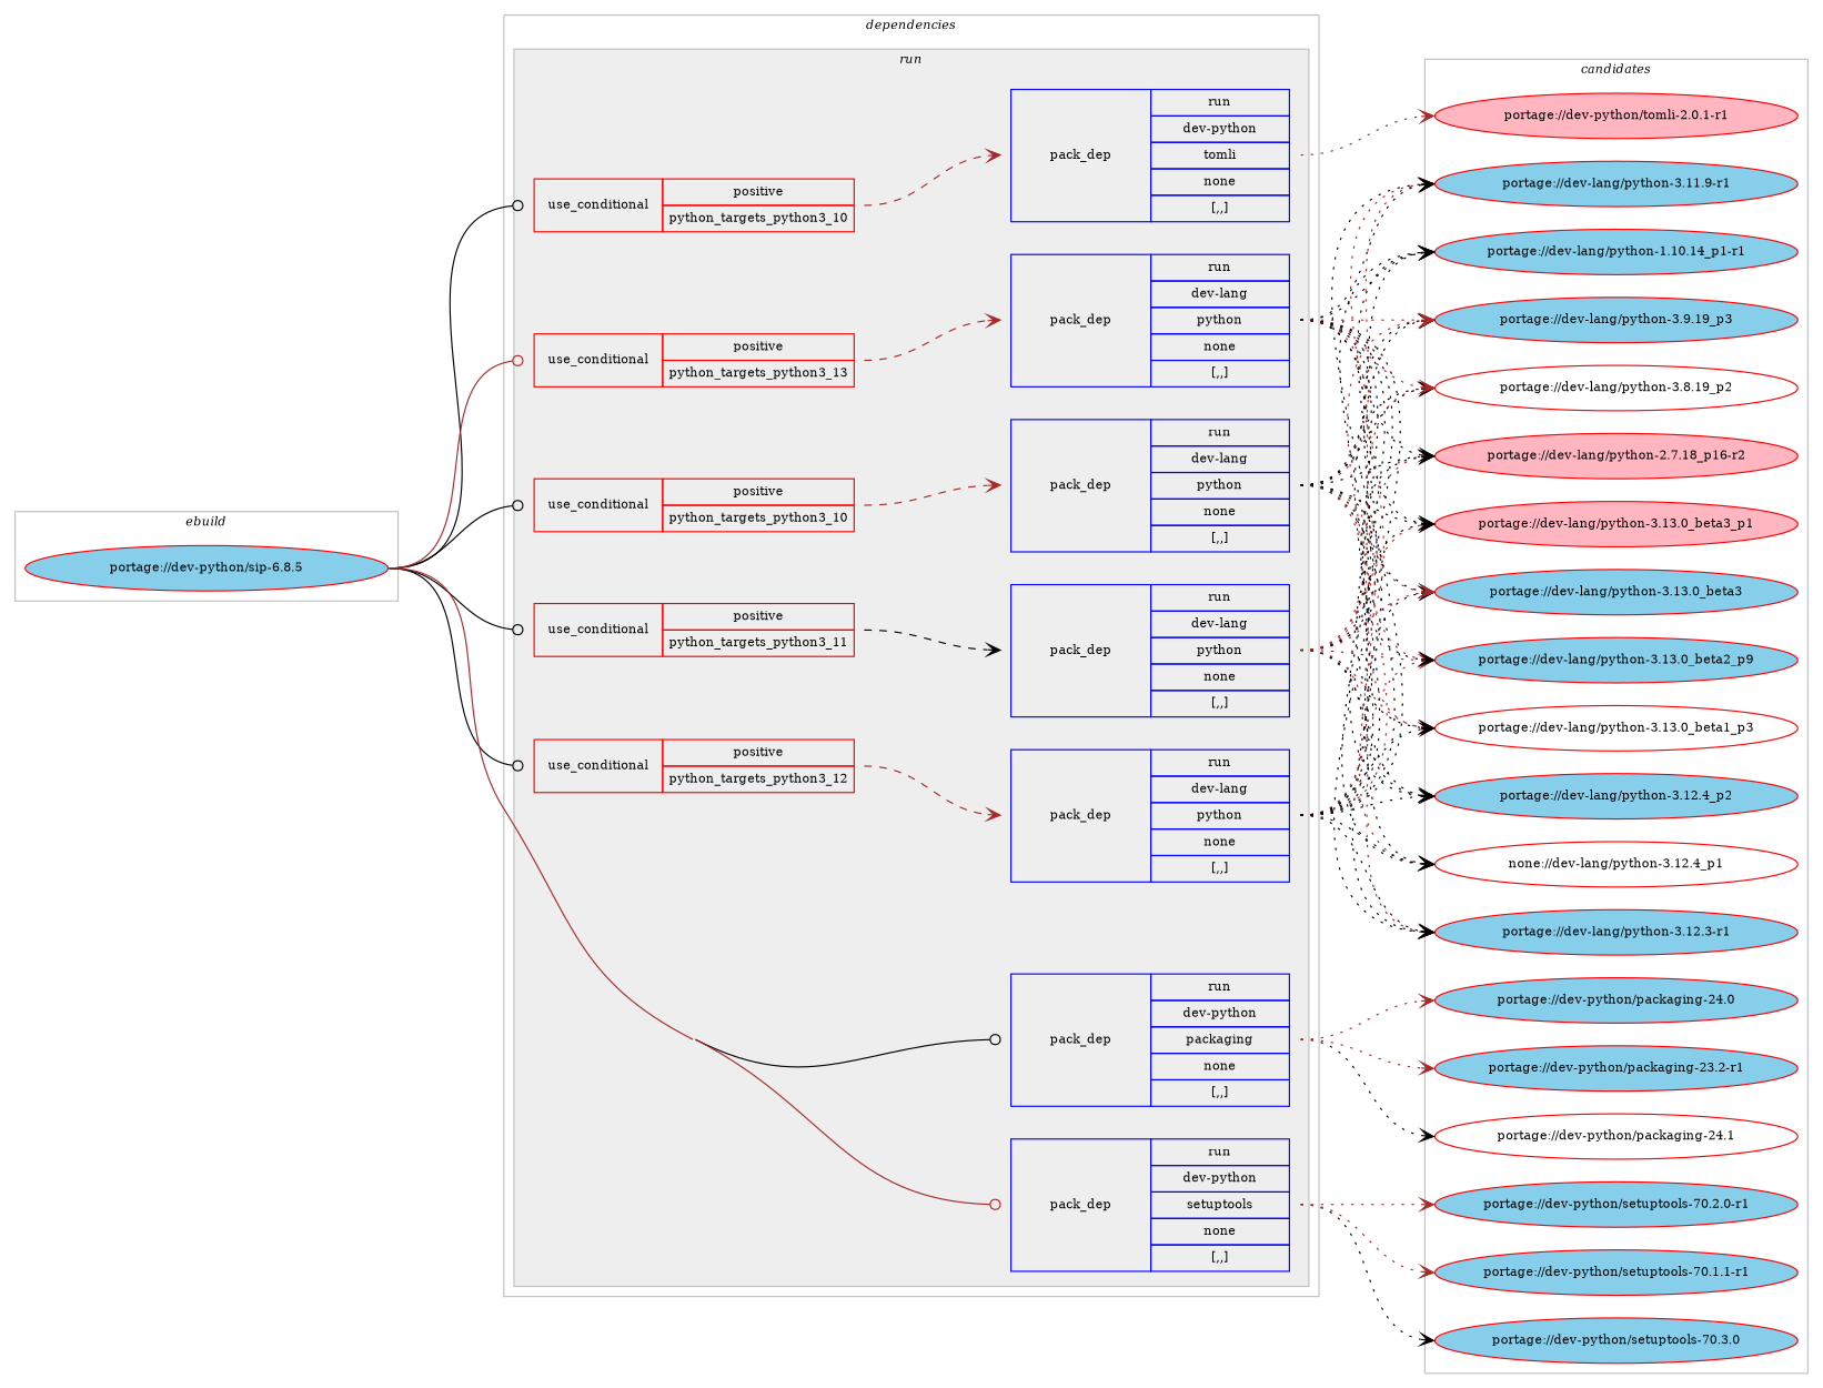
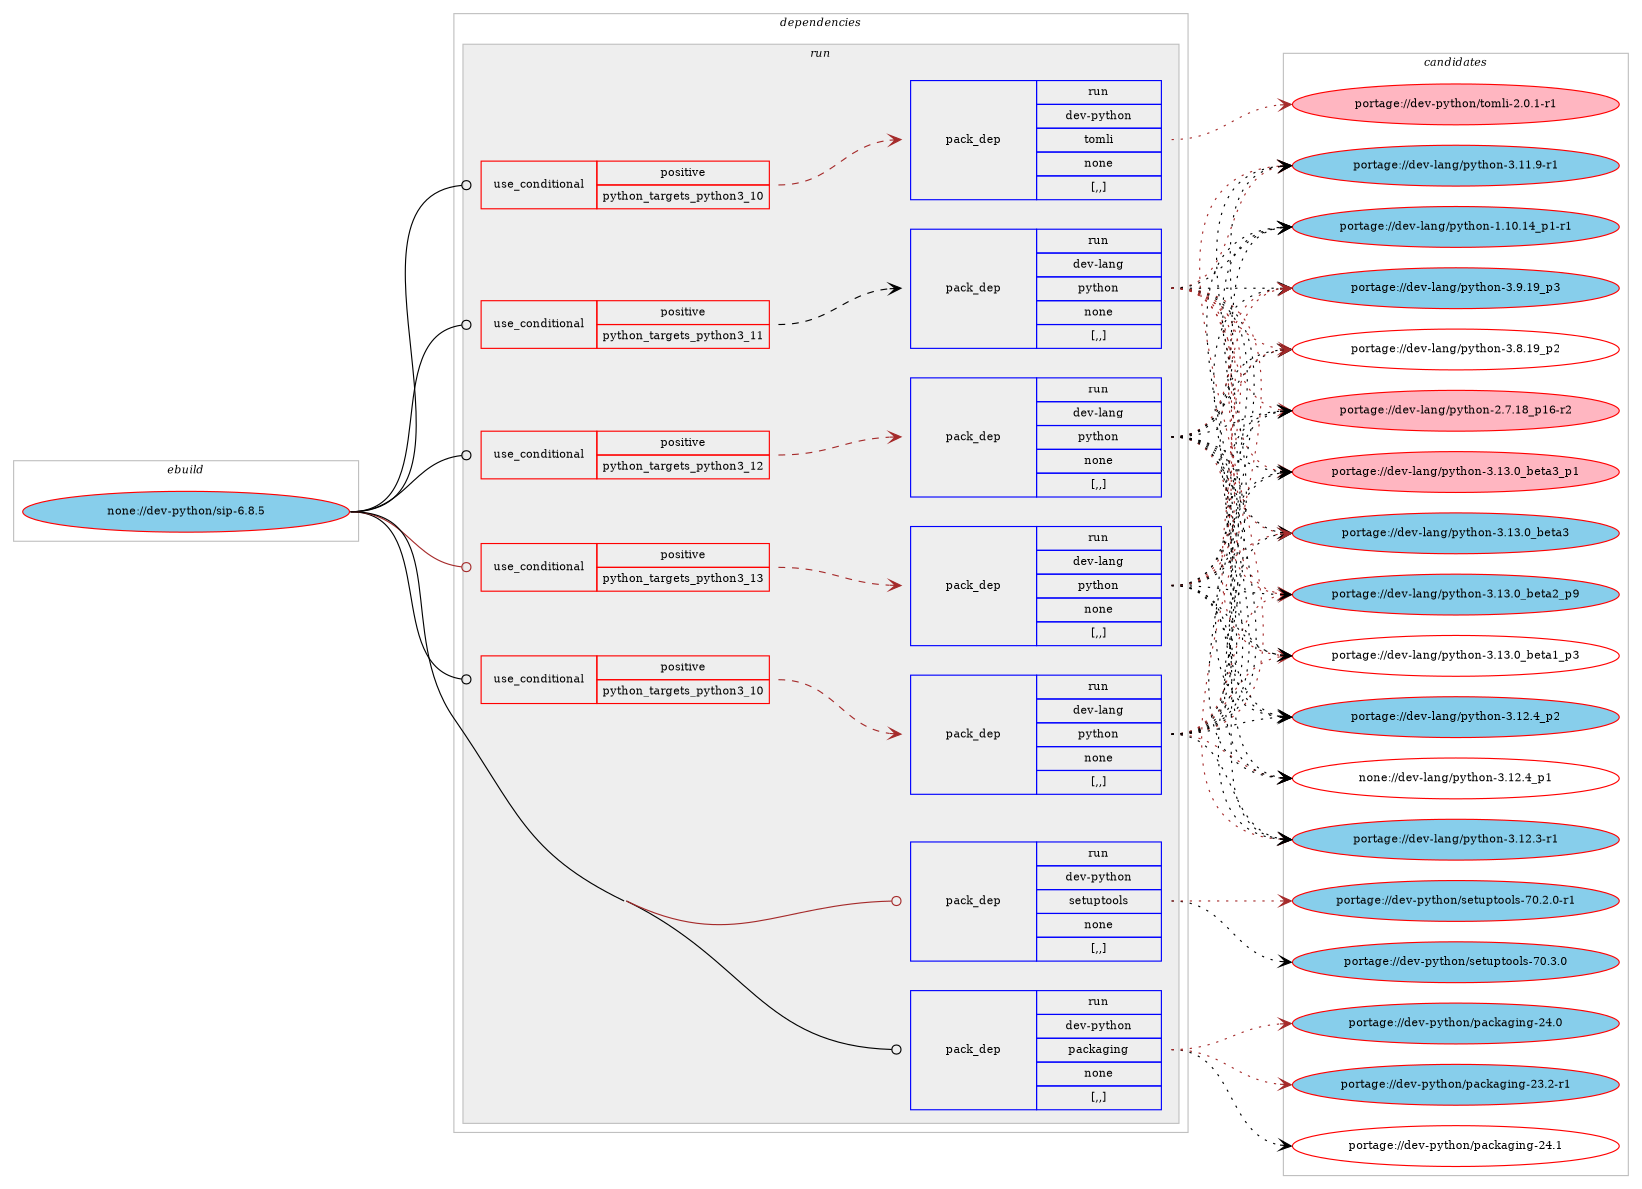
  digraph {
    compound=true
    concentrate=true
    fontname="DejaVu Serif"
    fontsize=10
    newrank=true
    rankdir=LR
    ranksep=1.5
    node [color=red fillcolor=skyblue fontname="DejaVu Serif" fontsize=10 style=filled]
    edge [arrowhead=vee color=black fontname="DejaVu Serif" headport=w style=dotted tailport=e weight=100]
-   n1 [label="portage://dev-python/sip-6.8.5" width=4]
+   n1 [label="none://dev-python/sip-6.8.5" width=4]
    n2 [color=blue label=<<TABLE BORDER="0" CELLBORDER="1" CELLSPACING="0" CELLPADDING="4" WIDTH="220"><TR><TD ROWSPAN="6" CELLPADDING="30">pack_dep</TD></TR><TR><TD WIDTH="110">run</TD></TR><TR><TD>dev-lang</TD></TR><TR><TD>python</TD></TR><TR><TD>none</TD></TR><TR><TD>[,,]</TD></TR></TABLE>> shape=none fillcolor="" style=""]
    n3 [label=<<TABLE BORDER="0" CELLBORDER="1" CELLSPACING="0" CELLPADDING="4"><TR><TD ROWSPAN="3" CELLPADDING="10">use_conditional</TD></TR><TR><TD>positive</TD></TR><TR><TD>python_targets_python3_10</TD></TR></TABLE>> shape=none fillcolor="" style=""]
    n4 [color=blue label=<<TABLE BORDER="0" CELLBORDER="1" CELLSPACING="0" CELLPADDING="4" WIDTH="220"><TR><TD ROWSPAN="6" CELLPADDING="30">pack_dep</TD></TR><TR><TD WIDTH="110">run</TD></TR><TR><TD>dev-python</TD></TR><TR><TD>tomli</TD></TR><TR><TD>none</TD></TR><TR><TD>[,,]</TD></TR></TABLE>> shape=none fillcolor="" style=""]
    n5 [label=<<TABLE BORDER="0" CELLBORDER="1" CELLSPACING="0" CELLPADDING="4"><TR><TD ROWSPAN="3" CELLPADDING="10">use_conditional</TD></TR><TR><TD>positive</TD></TR><TR><TD>python_targets_python3_10</TD></TR></TABLE>> shape=none fillcolor="" style=""]
    n6 [color=blue label=<<TABLE BORDER="0" CELLBORDER="1" CELLSPACING="0" CELLPADDING="4" WIDTH="220"><TR><TD ROWSPAN="6" CELLPADDING="30">pack_dep</TD></TR><TR><TD WIDTH="110">run</TD></TR><TR><TD>dev-lang</TD></TR><TR><TD>python</TD></TR><TR><TD>none</TD></TR><TR><TD>[,,]</TD></TR></TABLE>> shape=none fillcolor="" style=""]
    n7 [label=<<TABLE BORDER="0" CELLBORDER="1" CELLSPACING="0" CELLPADDING="4"><TR><TD ROWSPAN="3" CELLPADDING="10">use_conditional</TD></TR><TR><TD>positive</TD></TR><TR><TD>python_targets_python3_11</TD></TR></TABLE>> shape=none fillcolor="" style=""]
    n8 [color=blue label=<<TABLE BORDER="0" CELLBORDER="1" CELLSPACING="0" CELLPADDING="4" WIDTH="220"><TR><TD ROWSPAN="6" CELLPADDING="30">pack_dep</TD></TR><TR><TD WIDTH="110">run</TD></TR><TR><TD>dev-lang</TD></TR><TR><TD>python</TD></TR><TR><TD>none</TD></TR><TR><TD>[,,]</TD></TR></TABLE>> shape=none fillcolor="" style=""]
    n9 [label=<<TABLE BORDER="0" CELLBORDER="1" CELLSPACING="0" CELLPADDING="4"><TR><TD ROWSPAN="3" CELLPADDING="10">use_conditional</TD></TR><TR><TD>positive</TD></TR><TR><TD>python_targets_python3_12</TD></TR></TABLE>> shape=none fillcolor="" style=""]
    n10 [color=blue label=<<TABLE BORDER="0" CELLBORDER="1" CELLSPACING="0" CELLPADDING="4" WIDTH="220"><TR><TD ROWSPAN="6" CELLPADDING="30">pack_dep</TD></TR><TR><TD WIDTH="110">run</TD></TR><TR><TD>dev-lang</TD></TR><TR><TD>python</TD></TR><TR><TD>none</TD></TR><TR><TD>[,,]</TD></TR></TABLE>> shape=none fillcolor="" style=""]
    n11 [label=<<TABLE BORDER="0" CELLBORDER="1" CELLSPACING="0" CELLPADDING="4"><TR><TD ROWSPAN="3" CELLPADDING="10">use_conditional</TD></TR><TR><TD>positive</TD></TR><TR><TD>python_targets_python3_13</TD></TR></TABLE>> shape=none fillcolor="" style=""]
    n12 [color=blue label=<<TABLE BORDER="0" CELLBORDER="1" CELLSPACING="0" CELLPADDING="4" WIDTH="220"><TR><TD ROWSPAN="6" CELLPADDING="30">pack_dep</TD></TR><TR><TD WIDTH="110">run</TD></TR><TR><TD>dev-python</TD></TR><TR><TD>packaging</TD></TR><TR><TD>none</TD></TR><TR><TD>[,,]</TD></TR></TABLE>> shape=none fillcolor="" style=""]
    n13 [color=blue label=<<TABLE BORDER="0" CELLBORDER="1" CELLSPACING="0" CELLPADDING="4" WIDTH="220"><TR><TD ROWSPAN="6" CELLPADDING="30">pack_dep</TD></TR><TR><TD WIDTH="110">run</TD></TR><TR><TD>dev-python</TD></TR><TR><TD>setuptools</TD></TR><TR><TD>none</TD></TR><TR><TD>[,,]</TD></TR></TABLE>> shape=none fillcolor="" style=""]
    n14 [fillcolor=lightpink label="portage://dev-lang/python-3.13.0_beta3_p1" width=4]
    n15 [label="portage://dev-lang/python-3.13.0_beta3" width=4]
    n16 [label="portage://dev-lang/python-3.13.0_beta2_p9" width=4]
    n17 [fillcolor=white label="portage://dev-lang/python-3.13.0_beta1_p3" width=4]
    n18 [label="portage://dev-lang/python-3.12.4_p2" width=4]
    n19 [fillcolor=white label="none://dev-lang/python-3.12.4_p1" width=4]
    n20 [label="portage://dev-lang/python-3.12.3-r1" width=4]
    n21 [label="portage://dev-lang/python-3.11.9-r1" width=4]
    n22 [label="portage://dev-lang/python-1.10.14_p1-r1" width=4]
    n23 [label="portage://dev-lang/python-3.9.19_p3" width=4]
    n24 [fillcolor=white label="portage://dev-lang/python-3.8.19_p2" width=4]
    n25 [fillcolor=lightpink label="portage://dev-lang/python-2.7.18_p16-r2" width=4]
    n26 [fillcolor=lightpink label="portage://dev-python/tomli-2.0.1-r1" width=4]
    n27 [fillcolor=white label="portage://dev-python/packaging-24.1" width=4]
    n28 [label="portage://dev-python/packaging-24.0" width=4]
    n29 [label="portage://dev-python/packaging-23.2-r1" width=4]
    n30 [label="portage://dev-python/setuptools-70.3.0" width=4]
    n31 [label="portage://dev-python/setuptools-70.2.0-r1" width=4]
-   n32 [label="portage://dev-python/setuptools-70.1.1-r1" width=4]
    subgraph cluster_1 {
      color=gray
      label=<<i>ebuild</i>>
      n1
    }
    subgraph cluster_2 {
      color=gray
      label=<<i>dependencies</i>>
      subgraph cluster_3 {
        color=gray
        fillcolor="#eeeeee"
        label=<<i>compile</i>>
        style=filled
      }
      subgraph cluster_4 {
        color=gray
        fillcolor="#eeeeee"
        label=<<i>compile and run</i>>
        style=filled
      }
      subgraph cluster_5 {
        color=gray
        fillcolor="#eeeeee"
        label=<<i>run</i>>
        style=filled
        subgraph sub_6 {
          color=gray
          fillcolor="#eeeeee"
          label=<<i>run</i>>
          style=filled
          n5
          subgraph sub_7 {
            color=gray
            fillcolor="#eeeeee"
            label=<<i>run</i>>
            style=filled
            n4
          }
        }
        subgraph sub_8 {
          color=gray
          fillcolor="#eeeeee"
          label=<<i>run</i>>
          style=filled
          n3
          subgraph sub_9 {
            color=gray
            fillcolor="#eeeeee"
            label=<<i>run</i>>
            style=filled
            n2
          }
        }
        subgraph sub_10 {
          color=gray
          fillcolor="#eeeeee"
          label=<<i>run</i>>
          style=filled
          n7
          subgraph sub_11 {
            color=gray
            fillcolor="#eeeeee"
            label=<<i>run</i>>
            style=filled
            n6
          }
        }
        subgraph sub_12 {
          color=gray
          fillcolor="#eeeeee"
          label=<<i>run</i>>
          style=filled
          n9
          subgraph sub_13 {
            color=gray
            fillcolor="#eeeeee"
            label=<<i>run</i>>
            style=filled
            n8
          }
        }
        subgraph sub_14 {
          color=gray
          fillcolor="#eeeeee"
          label=<<i>run</i>>
          style=filled
          n11
          subgraph sub_15 {
            color=gray
            fillcolor="#eeeeee"
            label=<<i>run</i>>
            style=filled
            n10
          }
        }
        subgraph sub_16 {
          color=gray
          fillcolor="#eeeeee"
          label=<<i>run</i>>
          style=filled
          n12
        }
        subgraph sub_17 {
          color=gray
          fillcolor="#eeeeee"
          label=<<i>run</i>>
          style=filled
          n13
        }
      }
    }
    subgraph cluster_18 {
      color=gray
      label=<<i>candidates</i>>
      rank=same
      subgraph sub_19 {
        color=black
        label=<<i>candidates</i>>
        nodesep=1
        rank=same
        n14
        n15
        n16
        n17
        n18
        n19
        n20
        n21
        n22
        n23
        n24
        n25
      }
      subgraph sub_20 {
        color=black
        label=<<i>candidates</i>>
        nodesep=1
        rank=same
        n26
      }
      subgraph sub_21 {
        color=black
        label=<<i>candidates</i>>
        nodesep=1
        rank=same
        n14
        n15
        n16
        n17
        n18
        n19
        n20
        n21
        n22
        n23
        n24
        n25
      }
      subgraph sub_22 {
        color=black
        label=<<i>candidates</i>>
        nodesep=1
        rank=same
        n14
        n15
        n16
        n17
        n18
        n19
        n20
        n21
        n22
        n23
        n24
        n25
      }
      subgraph sub_23 {
        color=black
        label=<<i>candidates</i>>
        nodesep=1
        rank=same
        n14
        n15
        n16
        n17
        n18
        n19
        n20
        n21
        n22
        n23
        n24
        n25
      }
      subgraph sub_24 {
        color=black
        label=<<i>candidates</i>>
        nodesep=1
        rank=same
        n27
        n28
        n29
      }
      subgraph sub_25 {
        color=black
        label=<<i>candidates</i>>
        nodesep=1
        rank=same
        n30
        n31
-       n32
      }
    }
    n1 -> n3 [arrowhead=odot style=solid weight=20]
    n1 -> n5 [arrowhead=odot style=solid weight=20]
    n1 -> n7 [arrowhead=odot style=solid weight=20]
    n1 -> n9 [arrowhead=odot style=solid weight=20]
    n1 -> n11 [arrowhead=odot color=brown style=solid weight=20]
    n1 -> n12 [arrowhead=odot style=solid weight=20]
    n1 -> n13 [arrowhead=odot color=brown style=solid weight=20]
    n2 -> n14
    n2 -> n15
    n2 -> n16 [color=brown]
    n2 -> n17 [color=brown]
    n2 -> n18
    n2 -> n19 [color=brown]
    n2 -> n20
    n2 -> n21 [color=brown]
    n2 -> n22
    n2 -> n23
    n2 -> n24
    n2 -> n25
    n3 -> n2 [color=brown style=dashed weight=20]
    n4 -> n26 [color=brown]
    n5 -> n4 [color=brown style=dashed weight=20]
    n6 -> n14 [color=brown]
    n6 -> n15 [color=brown]
    n6 -> n16 [color=brown]
    n6 -> n17 [color=brown]
    n6 -> n18
    n6 -> n19
    n6 -> n20 [color=brown]
    n6 -> n21 [color=brown]
    n6 -> n22
    n6 -> n23
    n6 -> n24 [color=brown]
    n6 -> n25 [color=brown]
    n7 -> n6 [style=dashed weight=20]
    n8 -> n14
    n8 -> n15
    n8 -> n16 [color=brown]
    n8 -> n17
    n8 -> n18
    n8 -> n19
    n8 -> n20
    n8 -> n21
    n8 -> n22
    n8 -> n23 [color=brown]
    n8 -> n24
    n8 -> n25
    n9 -> n8 [color=brown style=dashed weight=20]
    n10 -> n14
    n10 -> n15 [color=brown]
    n10 -> n16
    n10 -> n17
    n10 -> n18
    n10 -> n19
    n10 -> n20
    n10 -> n21
    n10 -> n22
    n10 -> n23 [color=brown]
    n10 -> n24 [color=brown]
    n10 -> n25
    n11 -> n10 [color=brown style=dashed weight=20]
    n12 -> n27
    n12 -> n28 [color=brown]
    n12 -> n29 [color=brown]
    n13 -> n30
    n13 -> n31 [color=brown]
-   n13 -> n32 [color=brown]
  }
